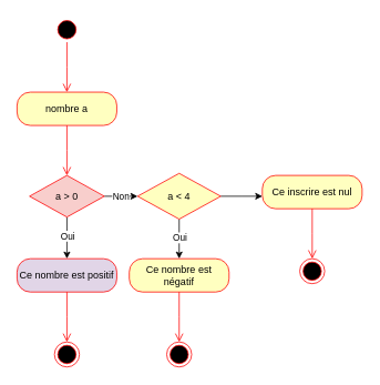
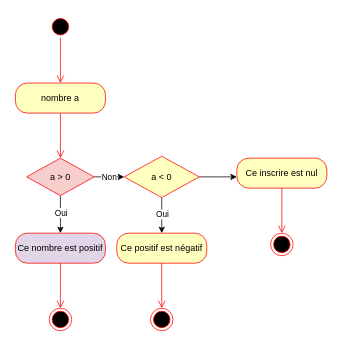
  <mxCell id="0" />
  <mxCell id="1" parent="0" />
  <mxCell id="2" value="" style="ellipse;html=1;shape=startState;fillColor=#000000;strokeColor=#ff0000;" vertex="1" parent="1"><mxGeometry x="65" y="20" width="30" height="30" as="geometry" /></mxCell>
  <mxCell id="3" value="" style="edgeStyle=orthogonalEdgeStyle;html=1;verticalAlign=bottom;endArrow=open;endSize=8;strokeColor=#ff0000;rounded=0;" edge="1" source="2" parent="1"><mxGeometry relative="1" as="geometry"><mxPoint x="80" y="110" as="targetPoint" /></mxGeometry></mxCell>
  <mxCell id="4" value="nombre a" style="rounded=1;whiteSpace=wrap;html=1;arcSize=40;fontColor=#000000;fillColor=#ffffc0;strokeColor=#ff0000;" vertex="1" parent="1"><mxGeometry x="20" y="110" width="120" height="40" as="geometry" /></mxCell>
  <mxCell id="5" value="" style="edgeStyle=orthogonalEdgeStyle;html=1;verticalAlign=bottom;endArrow=open;endSize=8;strokeColor=#ff0000;rounded=0;" edge="1" source="4" parent="1"><mxGeometry relative="1" as="geometry"><mxPoint x="80" y="210" as="targetPoint" /></mxGeometry></mxCell>
  <mxCell id="6" style="edgeStyle=orthogonalEdgeStyle;rounded=0;orthogonalLoop=1;jettySize=auto;html=1;" edge="1" parent="1" source="10"><mxGeometry relative="1" as="geometry"><mxPoint x="80" y="310" as="targetPoint" /></mxGeometry></mxCell>
  <mxCell id="7" value="Oui" style="edgeLabel;html=1;align=center;verticalAlign=middle;resizable=0;points=[];" vertex="1" connectable="0" parent="6"><mxGeometry x="-0.129" relative="1" as="geometry"><mxPoint as="offset" /></mxGeometry></mxCell>
  <mxCell id="8" style="edgeStyle=orthogonalEdgeStyle;rounded=0;orthogonalLoop=1;jettySize=auto;html=1;" edge="1" parent="1" source="10"><mxGeometry relative="1" as="geometry"><mxPoint x="165" y="235" as="targetPoint" /></mxGeometry></mxCell>
  <mxCell id="9" value="Non" style="edgeLabel;html=1;align=center;verticalAlign=middle;resizable=0;points=[];" vertex="1" connectable="0" parent="8"><mxGeometry x="-0.062" relative="1" as="geometry"><mxPoint as="offset" /></mxGeometry></mxCell>
  <mxCell id="10" value="a &amp;gt; 0" style="rhombus;whiteSpace=wrap;html=1;fontColor=#000000;fillColor=#f8cecc;strokeColor=#ff0000;" vertex="1" parent="1"><mxGeometry x="35" y="210" width="90" height="50" as="geometry" /></mxCell>
  <mxCell id="11" value="Ce nombre est positif" style="rounded=1;whiteSpace=wrap;html=1;arcSize=40;fontColor=#000000;fillColor=#e1d5e7;strokeColor=#ff0000;" vertex="1" parent="1"><mxGeometry x="20" y="310" width="120" height="40" as="geometry" /></mxCell>
  <mxCell id="12" value="" style="edgeStyle=orthogonalEdgeStyle;html=1;verticalAlign=bottom;endArrow=open;endSize=8;strokeColor=#ff0000;rounded=0;" edge="1" source="11" parent="1"><mxGeometry relative="1" as="geometry"><mxPoint x="80" y="410" as="targetPoint" /></mxGeometry></mxCell>
  <mxCell id="13" style="edgeStyle=orthogonalEdgeStyle;rounded=0;orthogonalLoop=1;jettySize=auto;html=1;" edge="1" parent="1" source="16"><mxGeometry relative="1" as="geometry"><mxPoint x="215" y="310" as="targetPoint" /></mxGeometry></mxCell>
  <mxCell id="14" value="Oui" style="edgeLabel;html=1;align=center;verticalAlign=middle;resizable=0;points=[];" vertex="1" connectable="0" parent="13"><mxGeometry x="-0.063" relative="1" as="geometry"><mxPoint as="offset" /></mxGeometry></mxCell>
  <mxCell id="15" style="edgeStyle=orthogonalEdgeStyle;rounded=0;orthogonalLoop=1;jettySize=auto;html=1;" edge="1" parent="1" source="16"><mxGeometry relative="1" as="geometry"><mxPoint x="315" y="235" as="targetPoint" /></mxGeometry></mxCell>
- <mxCell id="16" value="a &amp;lt; 4" style="rhombus;whiteSpace=wrap;html=1;fontColor=#000000;fillColor=#ffffc0;strokeColor=#ff0000;" vertex="1" parent="1"><mxGeometry x="165" y="207.5" width="100" height="55" as="geometry" /></mxCell>
- <mxCell id="17" value="Ce nombre est négatif" style="rounded=1;whiteSpace=wrap;html=1;arcSize=40;fontColor=#000000;fillColor=#ffffc0;strokeColor=#ff0000;" vertex="1" parent="1"><mxGeometry x="155" y="310" width="120" height="40" as="geometry" /></mxCell>
+ <mxCell id="16" value="a &amp;lt; 0" style="rhombus;whiteSpace=wrap;html=1;fontColor=#000000;fillColor=#ffffc0;strokeColor=#ff0000;" vertex="1" parent="1"><mxGeometry x="165" y="207.5" width="100" height="55" as="geometry" /></mxCell>
+ <mxCell id="17" value="Ce positif est négatif" style="rounded=1;whiteSpace=wrap;html=1;arcSize=40;fontColor=#000000;fillColor=#ffffc0;strokeColor=#ff0000;" vertex="1" parent="1"><mxGeometry x="155" y="310" width="120" height="40" as="geometry" /></mxCell>
  <mxCell id="18" value="" style="edgeStyle=orthogonalEdgeStyle;html=1;verticalAlign=bottom;endArrow=open;endSize=8;strokeColor=#ff0000;rounded=0;" edge="1" source="17" parent="1"><mxGeometry relative="1" as="geometry"><mxPoint x="215" y="410" as="targetPoint" /></mxGeometry></mxCell>
  <mxCell id="19" value="" style="ellipse;html=1;shape=endState;fillColor=#000000;strokeColor=#ff0000;" vertex="1" parent="1"><mxGeometry x="65" y="410" width="30" height="30" as="geometry" /></mxCell>
  <mxCell id="20" value="" style="ellipse;html=1;shape=endState;fillColor=#000000;strokeColor=#ff0000;" vertex="1" parent="1"><mxGeometry x="200" y="410" width="30" height="30" as="geometry" /></mxCell>
  <mxCell id="21" value="Ce inscrire est nul" style="rounded=1;whiteSpace=wrap;html=1;arcSize=40;fontColor=#000000;fillColor=#ffffc0;strokeColor=#ff0000;" vertex="1" parent="1"><mxGeometry x="315" y="210" width="120" height="40" as="geometry" /></mxCell>
  <mxCell id="22" value="" style="edgeStyle=orthogonalEdgeStyle;html=1;verticalAlign=bottom;endArrow=open;endSize=8;strokeColor=#ff0000;rounded=0;" edge="1" source="21" parent="1"><mxGeometry relative="1" as="geometry"><mxPoint x="375" y="310" as="targetPoint" /></mxGeometry></mxCell>
  <mxCell id="23" value="" style="ellipse;html=1;shape=endState;fillColor=#000000;strokeColor=#ff0000;" vertex="1" parent="1"><mxGeometry x="360" y="310" width="30" height="30" as="geometry" /></mxCell>
